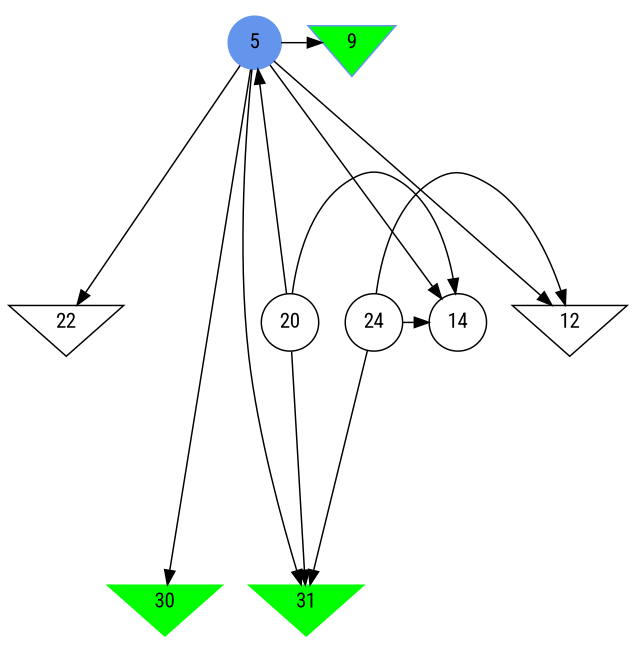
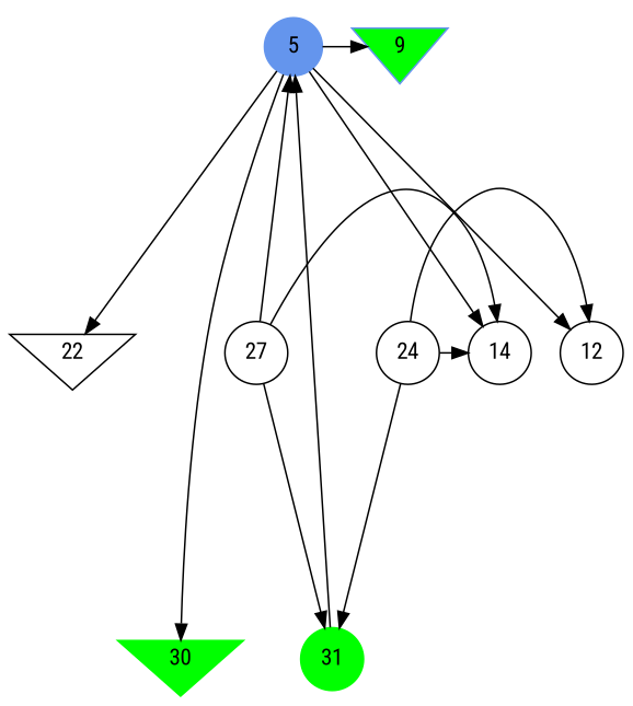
  digraph {
    fontname="Roboto Condensed"
    ranksep=2.0
    node [color=black fontname="Roboto Condensed" shape=circle]
    edge [fontname="Roboto Condensed"]
    5 [color=cornflowerblue style=filled]
    9 [color=cornflowerblue fillcolor=green shape=invtriangle style=filled]
-   12 [shape=invtriangle]
+   12
    14
    22 [shape=invtriangle]
    24
-   27 [label=20]
+   27
    30 [color=green shape=invtriangle style=filled]
-   31 [color=green shape=invtriangle style=filled]
+   31 [color=green style=filled]
    subgraph sub_1 {
      rank=same
      5
      9
    }
    subgraph sub_2 {
      rank=same
      12
      14
      22
      24
      27
    }
    subgraph sub_3 {
      rank=same
      30
      31
    }
    5 -> 9
    5 -> 12
    5 -> 14
    5 -> 22
    5 -> 30
-   5 -> 31
+   31 -> 5
    24 -> 12
    24 -> 14
    24 -> 31
    27 -> 5
    27 -> 14
    27 -> 31
  }
